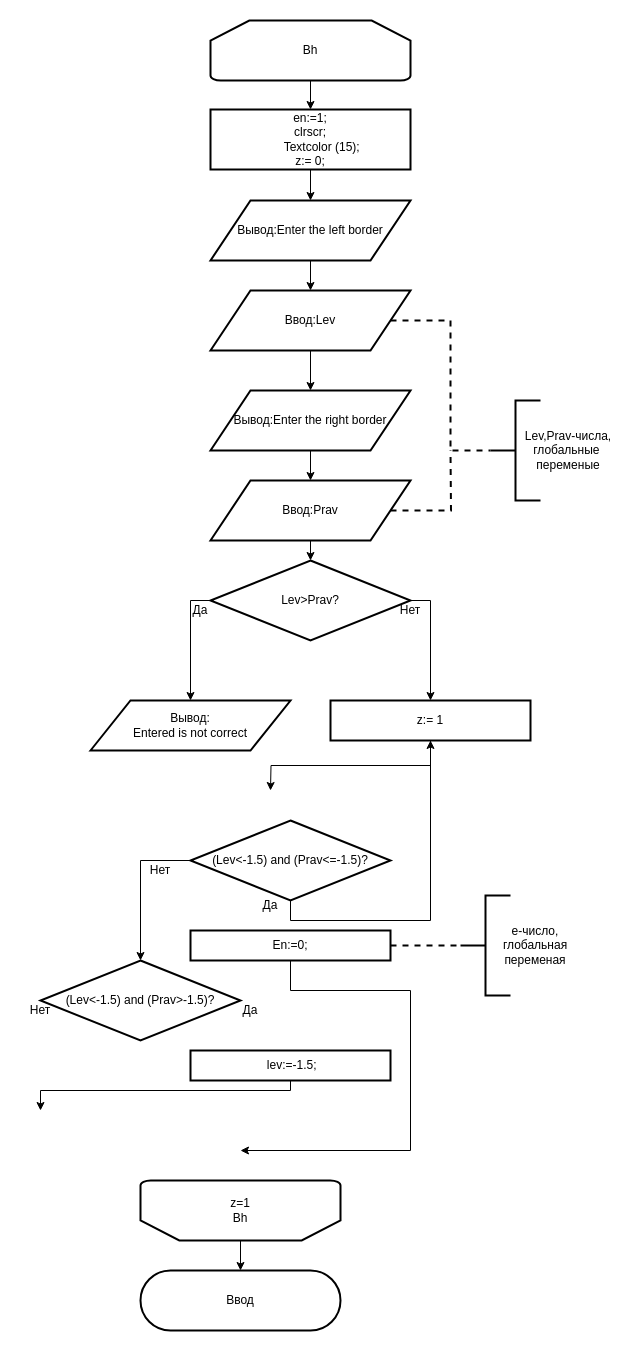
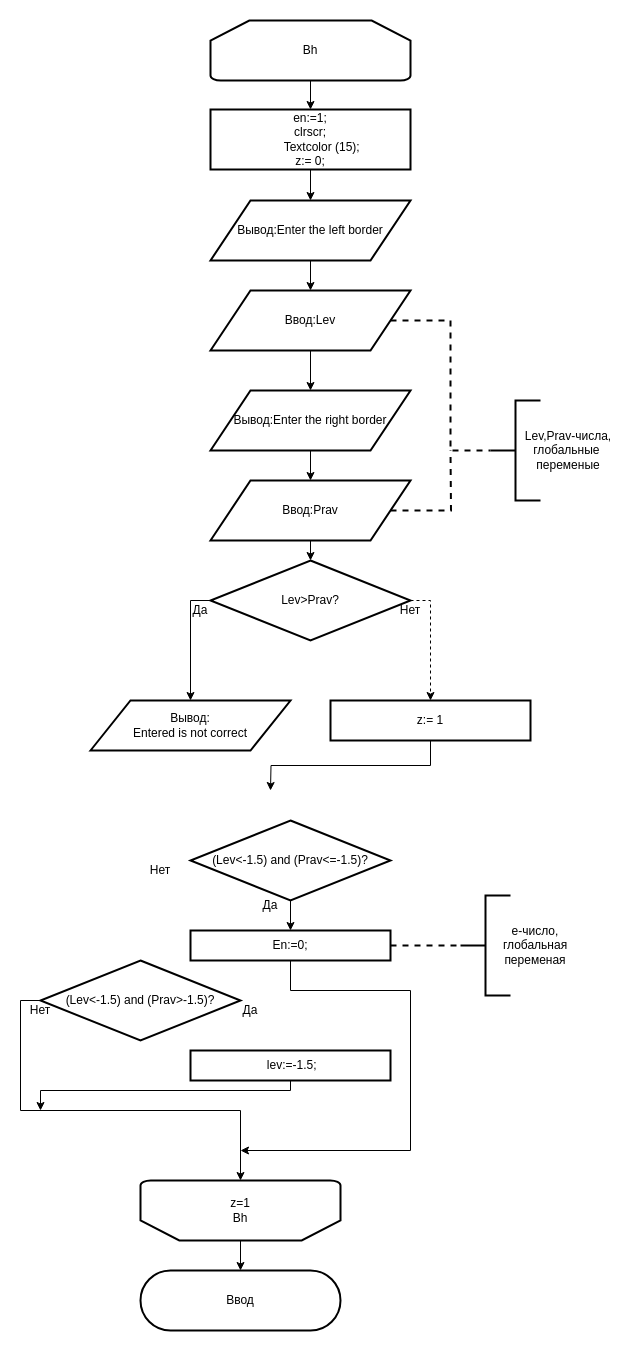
  <mxCell id="0" />
  <mxCell id="1" parent="0" />
  <mxCell id="2" value="Ввод" style="rounded=1;whiteSpace=wrap;html=1;arcSize=50;strokeWidth=2;" vertex="1" parent="1"><mxGeometry x="140" y="1270" width="200" height="60" as="geometry" /></mxCell>
  <mxCell id="3" style="edgeStyle=orthogonalEdgeStyle;rounded=0;orthogonalLoop=1;jettySize=auto;html=1;exitX=0.5;exitY=1;exitDx=0;exitDy=0;exitPerimeter=0;entryX=0.5;entryY=0;entryDx=0;entryDy=0;" edge="1" parent="1" source="4" target="6"><mxGeometry relative="1" as="geometry" /></mxCell>
  <mxCell id="4" value="Bh" style="strokeWidth=2;html=1;shape=mxgraph.flowchart.loop_limit;whiteSpace=wrap;" vertex="1" parent="1"><mxGeometry x="210" y="20" width="200" height="60" as="geometry" /></mxCell>
  <mxCell id="5" style="edgeStyle=orthogonalEdgeStyle;rounded=0;orthogonalLoop=1;jettySize=auto;html=1;exitX=0.5;exitY=1;exitDx=0;exitDy=0;entryX=0.5;entryY=0;entryDx=0;entryDy=0;" edge="1" parent="1" source="6" target="8"><mxGeometry relative="1" as="geometry" /></mxCell>
  <mxCell id="6" value="&lt;div&gt;en:=1;&lt;/div&gt;&lt;div&gt;&lt;span&gt;clrscr;&lt;/span&gt;&lt;/div&gt;&lt;div&gt;&amp;nbsp; &amp;nbsp; &amp;nbsp; &amp;nbsp;Textcolor (15);&lt;/div&gt;&lt;div&gt;z:= 0;&lt;/div&gt;" style="rounded=0;whiteSpace=wrap;html=1;strokeWidth=2;" vertex="1" parent="1"><mxGeometry x="210" y="109" width="200" height="60" as="geometry" /></mxCell>
  <mxCell id="7" style="edgeStyle=orthogonalEdgeStyle;rounded=0;orthogonalLoop=1;jettySize=auto;html=1;exitX=0.5;exitY=1;exitDx=0;exitDy=0;" edge="1" parent="1" source="8" target="11"><mxGeometry relative="1" as="geometry" /></mxCell>
  <mxCell id="8" value="Вывод:Enter the left border" style="shape=parallelogram;perimeter=parallelogramPerimeter;whiteSpace=wrap;html=1;strokeWidth=2;" vertex="1" parent="1"><mxGeometry x="210" y="200" width="200" height="60" as="geometry" /></mxCell>
  <mxCell id="9" style="edgeStyle=orthogonalEdgeStyle;rounded=0;orthogonalLoop=1;jettySize=auto;html=1;exitX=0.5;exitY=1;exitDx=0;exitDy=0;entryX=0.5;entryY=0;entryDx=0;entryDy=0;" edge="1" parent="1" source="11" target="13"><mxGeometry relative="1" as="geometry" /></mxCell>
  <mxCell id="10" style="edgeStyle=orthogonalEdgeStyle;rounded=0;orthogonalLoop=1;jettySize=auto;html=1;exitX=1;exitY=0.5;exitDx=0;exitDy=0;entryX=0;entryY=0.5;entryDx=0;entryDy=0;entryPerimeter=0;strokeWidth=2;endArrow=none;endFill=0;dashed=1;" edge="1" parent="1" source="11" target="36"><mxGeometry relative="1" as="geometry" /></mxCell>
  <mxCell id="11" value="Ввод:Lev" style="shape=parallelogram;perimeter=parallelogramPerimeter;whiteSpace=wrap;html=1;strokeWidth=2;" vertex="1" parent="1"><mxGeometry x="210" y="290" width="200" height="60" as="geometry" /></mxCell>
  <mxCell id="12" style="edgeStyle=orthogonalEdgeStyle;rounded=0;orthogonalLoop=1;jettySize=auto;html=1;exitX=0.5;exitY=1;exitDx=0;exitDy=0;" edge="1" parent="1" source="13" target="16"><mxGeometry relative="1" as="geometry" /></mxCell>
  <mxCell id="13" value="Вывод:Enter the right border" style="shape=parallelogram;perimeter=parallelogramPerimeter;whiteSpace=wrap;html=1;strokeWidth=2;" vertex="1" parent="1"><mxGeometry x="210" y="390" width="200" height="60" as="geometry" /></mxCell>
  <mxCell id="14" style="edgeStyle=orthogonalEdgeStyle;rounded=0;orthogonalLoop=1;jettySize=auto;html=1;exitX=0.5;exitY=1;exitDx=0;exitDy=0;entryX=0.5;entryY=0;entryDx=0;entryDy=0;" edge="1" parent="1" source="16" target="19"><mxGeometry relative="1" as="geometry" /></mxCell>
  <mxCell id="15" style="edgeStyle=orthogonalEdgeStyle;rounded=0;orthogonalLoop=1;jettySize=auto;html=1;exitX=1;exitY=0.5;exitDx=0;exitDy=0;endArrow=none;endFill=0;dashed=1;strokeWidth=2;" edge="1" parent="1" source="16"><mxGeometry relative="1" as="geometry"><mxPoint x="450" y="450" as="targetPoint" /></mxGeometry></mxCell>
  <mxCell id="16" value="Ввод:Prav" style="shape=parallelogram;perimeter=parallelogramPerimeter;whiteSpace=wrap;html=1;strokeWidth=2;" vertex="1" parent="1"><mxGeometry x="210" y="480" width="200" height="60" as="geometry" /></mxCell>
  <mxCell id="17" style="edgeStyle=orthogonalEdgeStyle;rounded=0;orthogonalLoop=1;jettySize=auto;html=1;exitX=0;exitY=0.5;exitDx=0;exitDy=0;entryX=0.5;entryY=0;entryDx=0;entryDy=0;" edge="1" parent="1" source="19" target="20"><mxGeometry relative="1" as="geometry" /></mxCell>
- <mxCell id="18" style="edgeStyle=orthogonalEdgeStyle;rounded=0;orthogonalLoop=1;jettySize=auto;html=1;exitX=1;exitY=0.5;exitDx=0;exitDy=0;" edge="1" parent="1" source="19" target="22"><mxGeometry relative="1" as="geometry" /></mxCell>
+ <mxCell id="18" style="edgeStyle=orthogonalEdgeStyle;rounded=0;orthogonalLoop=1;jettySize=auto;html=1;exitX=1;exitY=0.5;exitDx=0;exitDy=0;dashed=1;" edge="1" parent="1" source="19" target="22"><mxGeometry relative="1" as="geometry" /></mxCell>
  <mxCell id="19" value="Lev&amp;gt;Prav?" style="rhombus;whiteSpace=wrap;html=1;strokeWidth=2;" vertex="1" parent="1"><mxGeometry x="210" y="560" width="200" height="80" as="geometry" /></mxCell>
  <mxCell id="20" value="Вывод:&lt;br&gt;Entered is not correct" style="shape=parallelogram;perimeter=parallelogramPerimeter;whiteSpace=wrap;html=1;strokeWidth=2;" vertex="1" parent="1"><mxGeometry x="90" y="700" width="200" height="50" as="geometry" /></mxCell>
  <mxCell id="21" style="edgeStyle=orthogonalEdgeStyle;rounded=0;orthogonalLoop=1;jettySize=auto;html=1;exitX=0.5;exitY=1;exitDx=0;exitDy=0;" edge="1" parent="1" source="22"><mxGeometry relative="1" as="geometry"><mxPoint x="270" y="790" as="targetPoint" /></mxGeometry></mxCell>
  <mxCell id="22" value="z:= 1" style="rounded=0;whiteSpace=wrap;html=1;strokeWidth=2;" vertex="1" parent="1"><mxGeometry x="330" y="700" width="200" height="40" as="geometry" /></mxCell>
- <mxCell id="23" style="edgeStyle=orthogonalEdgeStyle;rounded=0;orthogonalLoop=1;jettySize=auto;html=1;exitX=0.5;exitY=1;exitDx=0;exitDy=0;" edge="1" parent="1" source="25" target="22"><mxGeometry relative="1" as="geometry" /></mxCell>
- <mxCell id="24" style="edgeStyle=orthogonalEdgeStyle;rounded=0;orthogonalLoop=1;jettySize=auto;html=1;exitX=0;exitY=0.5;exitDx=0;exitDy=0;entryX=0.5;entryY=0;entryDx=0;entryDy=0;" edge="1" parent="1" source="25" target="27"><mxGeometry relative="1" as="geometry"><mxPoint x="540" y="880" as="targetPoint" /></mxGeometry></mxCell>
+ <mxCell id="23" style="edgeStyle=orthogonalEdgeStyle;rounded=0;orthogonalLoop=1;jettySize=auto;html=1;exitX=0.5;exitY=1;exitDx=0;exitDy=0;entryX=0.5;entryY=0;entryDx=0;entryDy=0;" edge="1" parent="1" source="25" target="30"><mxGeometry relative="1" as="geometry" /></mxCell>
  <mxCell id="25" value="(Lev&amp;lt;-1.5) and (Prav&amp;lt;=-1.5)?" style="rhombus;whiteSpace=wrap;html=1;strokeWidth=2;" vertex="1" parent="1"><mxGeometry x="190" y="820" width="200" height="80" as="geometry" /></mxCell>
+ <mxCell id="26" style="edgeStyle=orthogonalEdgeStyle;rounded=0;orthogonalLoop=1;jettySize=auto;html=1;exitX=0;exitY=0.5;exitDx=0;exitDy=0;entryX=0.5;entryY=1;entryDx=0;entryDy=0;entryPerimeter=0;" edge="1" parent="1" source="27" target="34"><mxGeometry relative="1" as="geometry" /></mxCell>
  <mxCell id="27" value="(Lev&amp;lt;-1.5) and (Prav&amp;gt;-1.5)?" style="rhombus;whiteSpace=wrap;html=1;strokeWidth=2;" vertex="1" parent="1"><mxGeometry x="40" y="960" width="200" height="80" as="geometry" /></mxCell>
  <mxCell id="28" style="edgeStyle=orthogonalEdgeStyle;rounded=0;orthogonalLoop=1;jettySize=auto;html=1;exitX=0.5;exitY=1;exitDx=0;exitDy=0;" edge="1" parent="1" source="30"><mxGeometry relative="1" as="geometry"><mxPoint x="240" y="1150" as="targetPoint" /><Array as="points"><mxPoint x="290" y="990" /><mxPoint x="410" y="990" /><mxPoint x="410" y="1150" /></Array></mxGeometry></mxCell>
  <mxCell id="29" style="edgeStyle=orthogonalEdgeStyle;rounded=0;orthogonalLoop=1;jettySize=auto;html=1;exitX=1;exitY=0.5;exitDx=0;exitDy=0;entryX=0;entryY=0.5;entryDx=0;entryDy=0;entryPerimeter=0;dashed=1;strokeWidth=2;endArrow=none;endFill=0;" edge="1" parent="1" source="30" target="35"><mxGeometry relative="1" as="geometry" /></mxCell>
  <mxCell id="30" value="En:=0;" style="rounded=0;whiteSpace=wrap;html=1;strokeWidth=2;" vertex="1" parent="1"><mxGeometry x="190" y="930" width="200" height="30" as="geometry" /></mxCell>
  <mxCell id="31" style="edgeStyle=orthogonalEdgeStyle;rounded=0;orthogonalLoop=1;jettySize=auto;html=1;exitX=0.5;exitY=1;exitDx=0;exitDy=0;" edge="1" parent="1" source="32"><mxGeometry relative="1" as="geometry"><mxPoint x="40" y="1110" as="targetPoint" /><Array as="points"><mxPoint x="290" y="1090" /><mxPoint x="40" y="1090" /></Array></mxGeometry></mxCell>
  <mxCell id="32" value="&amp;nbsp;lev:=-1.5;" style="rounded=0;whiteSpace=wrap;html=1;strokeWidth=2;" vertex="1" parent="1"><mxGeometry x="190" y="1050" width="200" height="30" as="geometry" /></mxCell>
  <mxCell id="33" style="edgeStyle=orthogonalEdgeStyle;rounded=0;orthogonalLoop=1;jettySize=auto;html=1;exitX=0.5;exitY=0;exitDx=0;exitDy=0;exitPerimeter=0;entryX=0.5;entryY=0;entryDx=0;entryDy=0;endArrow=classic;endFill=1;strokeWidth=1;" edge="1" parent="1" source="34" target="2"><mxGeometry relative="1" as="geometry" /></mxCell>
  <mxCell id="34" value="z=1&lt;br&gt;Bh" style="strokeWidth=2;html=1;shape=mxgraph.flowchart.loop_limit;whiteSpace=wrap;direction=west;" vertex="1" parent="1"><mxGeometry x="140" y="1180" width="200" height="60" as="geometry" /></mxCell>
  <mxCell id="35" value="" style="strokeWidth=2;html=1;shape=mxgraph.flowchart.annotation_2;align=left;labelPosition=right;pointerEvents=1;" vertex="1" parent="1"><mxGeometry x="460" y="895" width="50" height="100" as="geometry" /></mxCell>
  <mxCell id="36" value="" style="strokeWidth=2;html=1;shape=mxgraph.flowchart.annotation_2;align=left;labelPosition=right;pointerEvents=1;" vertex="1" parent="1"><mxGeometry x="490" y="400" width="50" height="100" as="geometry" /></mxCell>
  <mxCell id="37" value="e-число,&lt;br&gt;глобальная переменая" style="text;html=1;strokeColor=none;fillColor=none;align=center;verticalAlign=middle;whiteSpace=wrap;rounded=0;" vertex="1" parent="1"><mxGeometry x="490" y="900" width="90" height="90" as="geometry" /></mxCell>
  <mxCell id="38" value="Lev,Prav-числа,&lt;br&gt;глобальные&amp;nbsp;&lt;br&gt;переменые" style="text;html=1;strokeColor=none;fillColor=none;align=center;verticalAlign=middle;whiteSpace=wrap;rounded=0;" vertex="1" parent="1"><mxGeometry x="523" y="405" width="90" height="90" as="geometry" /></mxCell>
  <mxCell id="39" value="Да" style="text;html=1;strokeColor=none;fillColor=none;align=center;verticalAlign=middle;whiteSpace=wrap;rounded=0;" vertex="1" parent="1"><mxGeometry x="180" y="600" width="40" height="20" as="geometry" /></mxCell>
  <mxCell id="40" value="Нет" style="text;html=1;strokeColor=none;fillColor=none;align=center;verticalAlign=middle;whiteSpace=wrap;rounded=0;" vertex="1" parent="1"><mxGeometry x="390" y="600" width="40" height="20" as="geometry" /></mxCell>
  <mxCell id="41" value="Да" style="text;html=1;strokeColor=none;fillColor=none;align=center;verticalAlign=middle;whiteSpace=wrap;rounded=0;" vertex="1" parent="1"><mxGeometry x="250" y="895" width="40" height="20" as="geometry" /></mxCell>
  <mxCell id="42" value="Да" style="text;html=1;strokeColor=none;fillColor=none;align=center;verticalAlign=middle;whiteSpace=wrap;rounded=0;" vertex="1" parent="1"><mxGeometry x="230" y="1000" width="40" height="20" as="geometry" /></mxCell>
  <mxCell id="43" value="Нет" style="text;html=1;strokeColor=none;fillColor=none;align=center;verticalAlign=middle;whiteSpace=wrap;rounded=0;" vertex="1" parent="1"><mxGeometry x="140" y="860" width="40" height="20" as="geometry" /></mxCell>
  <mxCell id="44" value="Нет" style="text;html=1;strokeColor=none;fillColor=none;align=center;verticalAlign=middle;whiteSpace=wrap;rounded=0;" vertex="1" parent="1"><mxGeometry x="20" y="1000" width="40" height="20" as="geometry" /></mxCell>
